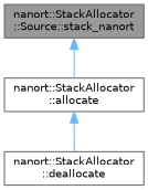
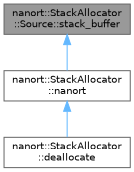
  digraph {
    rankdir=TB
    node [color=grey40 fillcolor=white fontname=Helvetica fontsize=10 shape=box style=filled]
    edge [color=steelblue1 dir=back fontname=Helvetica fontsize=10 labelfontname=Helvetica labelfontsize=10 style=solid]
-   n1 [color=gray40 fillcolor=grey60 fontcolor=black height=0.2 label="nanort::StackAllocator\l::Source::stack_nanort" width=0.4]
-   n2 [height=0.2 label="nanort::StackAllocator\l::allocate" width=0.4]
+   n1 [color=gray40 fillcolor=grey60 fontcolor=black height=0.2 label="nanort::StackAllocator\l::Source::stack_buffer" width=0.4]
+   n2 [height=0.2 label="nanort::StackAllocator\l::nanort" width=0.4]
    n3 [height=0.2 label="nanort::StackAllocator\l::deallocate" width=0.4]
    n1 -> n2
    n2 -> n3
  }
